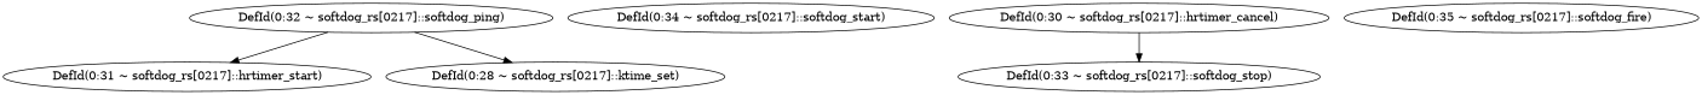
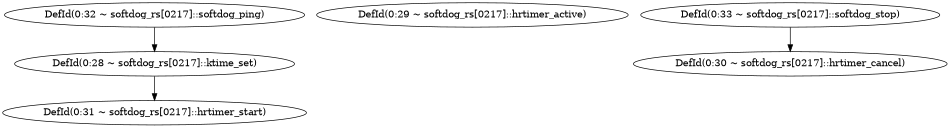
  strict digraph {
    "DefId(0:32 ~ softdog_rs[0217]::softdog_ping)"
    "DefId(0:31 ~ softdog_rs[0217]::hrtimer_start)"
    "DefId(0:28 ~ softdog_rs[0217]::ktime_set)"
-   "DefId(0:34 ~ softdog_rs[0217]::softdog_start)"
+   "DefId(0:29 ~ softdog_rs[0217]::hrtimer_active)"
    "DefId(0:33 ~ softdog_rs[0217]::softdog_stop)"
    "DefId(0:30 ~ softdog_rs[0217]::hrtimer_cancel)"
-   "DefId(0:35 ~ softdog_rs[0217]::softdog_fire)"
-   "DefId(0:32 ~ softdog_rs[0217]::softdog_ping)" -> "DefId(0:31 ~ softdog_rs[0217]::hrtimer_start)"
+   "DefId(0:28 ~ softdog_rs[0217]::ktime_set)" -> "DefId(0:31 ~ softdog_rs[0217]::hrtimer_start)"
    "DefId(0:32 ~ softdog_rs[0217]::softdog_ping)" -> "DefId(0:28 ~ softdog_rs[0217]::ktime_set)"
-   "DefId(0:30 ~ softdog_rs[0217]::hrtimer_cancel)" -> "DefId(0:33 ~ softdog_rs[0217]::softdog_stop)"
+   "DefId(0:33 ~ softdog_rs[0217]::softdog_stop)" -> "DefId(0:30 ~ softdog_rs[0217]::hrtimer_cancel)"
  }
